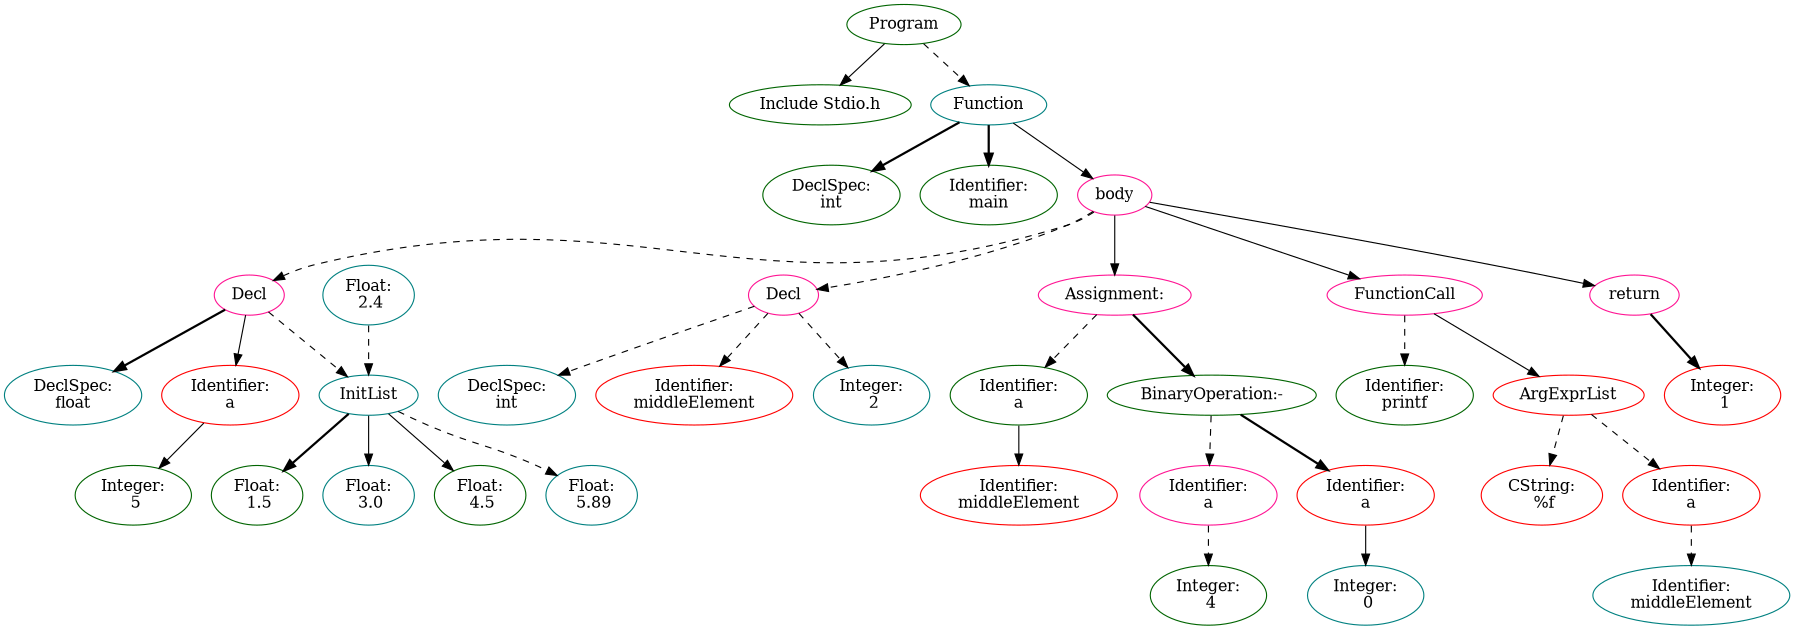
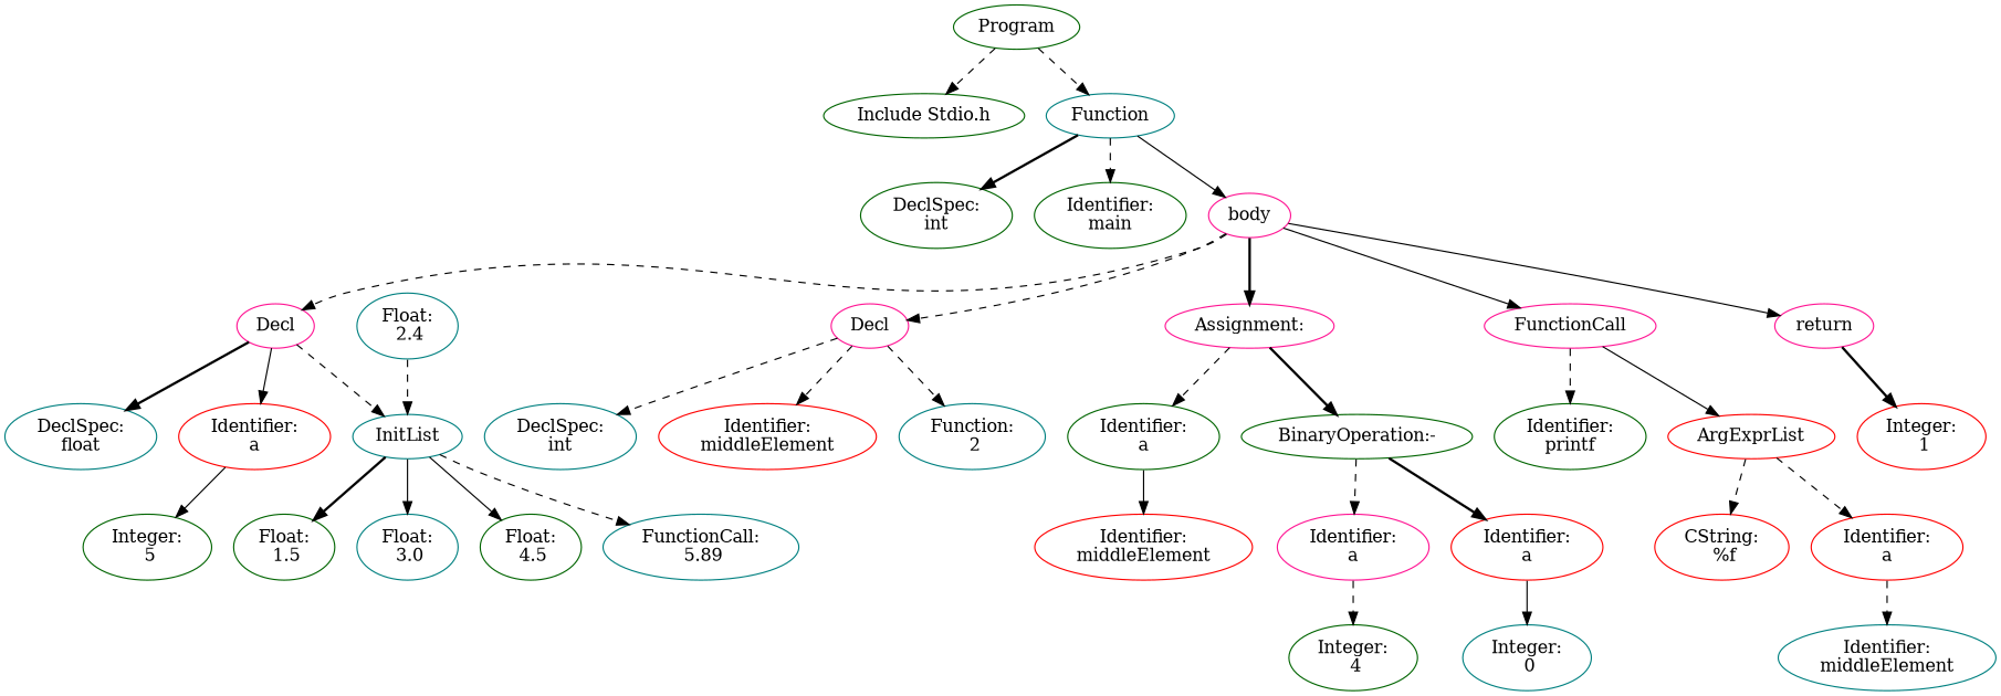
  digraph {
    node [color=darkgreen]
    edge [style=dashed]
    n1 [label=Program]
    n2 [label="Include Stdio.h"]
    n3 [color=teal label=Function]
    n4 [label="DeclSpec:\nint"]
    n5 [label="Identifier:\nmain"]
    n6 [color=deeppink label=body]
    n7 [color=deeppink label=Decl]
    n8 [color=deeppink label=Decl]
    n9 [color=deeppink label="Assignment:\n"]
    n10 [color=deeppink label=FunctionCall]
    n11 [color=deeppink label=return]
    n12 [color=teal label="DeclSpec:\nfloat"]
    n13 [color=red label="Identifier:\na"]
    n14 [color=teal label=InitList]
    n15 [color=teal label="DeclSpec:\nint"]
    n16 [color=red label="Identifier:\nmiddleElement"]
-   n17 [color=teal label="Integer:\n 2"]
+   n17 [color=teal label="Function:\n 2"]
    n18 [label="Identifier:\na"]
    n19 [label="BinaryOperation:-"]
    n20 [label="Identifier:\nprintf"]
    n21 [color=red label=ArgExprList]
    n22 [color=red label="Integer:\n 1"]
    n23 [label="Integer:\n 5"]
    n24 [label="Float:\n 1.5"]
    n25 [color=teal label="Float:\n 3.0"]
    n26 [label="Float:\n 4.5"]
-   n27 [color=teal label="Float:\n 5.89"]
+   n27 [color=teal label="FunctionCall:\n 5.89"]
    n28 [color=teal label="Float:\n 2.4"]
    n29 [color=red label="Identifier:\nmiddleElement"]
    n30 [color=deeppink label="Identifier:\na"]
    n31 [color=red label="Identifier:\na"]
    n32 [label="Integer:\n 4"]
    n33 [color=teal label="Integer:\n 0"]
    n34 [color=red label="CString:\n %f\n"]
    n35 [color=red label="Identifier:\na"]
    n36 [color=teal label="Identifier:\nmiddleElement"]
-   n1 -> n2 [style=solid]
+   n1 -> n2
    n1 -> n3
    n3 -> n4 [style=bold]
-   n3 -> n5 [style=bold]
+   n3 -> n5
    n3 -> n6 [style=solid]
    n6 -> n7
    n6 -> n8
-   n6 -> n9 [style=solid]
+   n6 -> n9 [style=bold]
    n6 -> n10 [style=solid]
    n6 -> n11 [style=solid]
    n7 -> n12 [style=bold]
    n7 -> n13 [style=solid]
    n7 -> n14
    n8 -> n15
    n8 -> n16
    n8 -> n17
    n9 -> n18
    n9 -> n19 [style=bold]
    n10 -> n20
    n10 -> n21 [style=solid]
    n11 -> n22 [style=bold]
    n13 -> n23 [style=solid]
    n14 -> n24 [style=bold]
    n14 -> n25 [style=solid]
    n14 -> n26 [style=solid]
    n14 -> n27
    n18 -> n29 [style=solid]
    n19 -> n30
    n19 -> n31 [style=bold]
    n21 -> n34
    n21 -> n35
    n28 -> n14
    n30 -> n32
    n31 -> n33 [style=solid]
    n35 -> n36
  }
